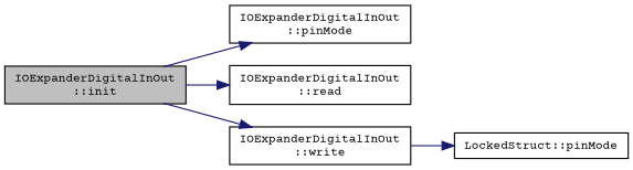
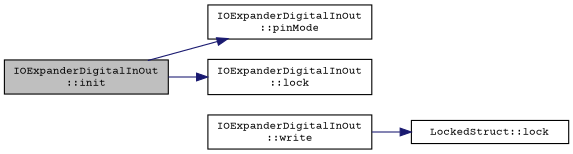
  digraph {
    fontname="Courier Prime"
    rankdir=LR
    node [color=black fillcolor=white fontname="Courier Prime" fontsize=10 shape=record style=filled]
    edge [color=midnightblue fontname="Courier Prime" fontsize=10 labelfontname=Helvetica labelfontsize=10 style=solid]
    n1 [fillcolor=grey75 fontcolor=black height=0.2 label="IOExpanderDigitalInOut\l::init" width=0.4]
    n2 [height=0.2 label="IOExpanderDigitalInOut\l::pinMode" width=0.4]
-   n3 [height=0.2 label="IOExpanderDigitalInOut\l::read" width=0.4]
+   n3 [height=0.2 label="IOExpanderDigitalInOut\l::lock" width=0.4]
    n4 [height=0.2 label="IOExpanderDigitalInOut\l::write" width=0.4]
-   n5 [height=0.2 label="LockedStruct::pinMode" width=0.4]
+   n5 [height=0.2 label="LockedStruct::lock" width=0.4]
    n1 -> n2
    n1 -> n3
-   n1 -> n4
    n4 -> n5
  }
